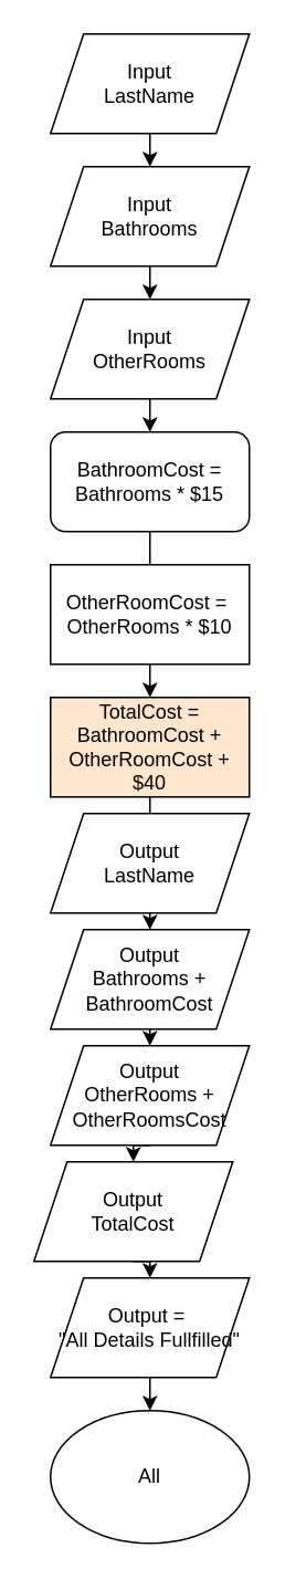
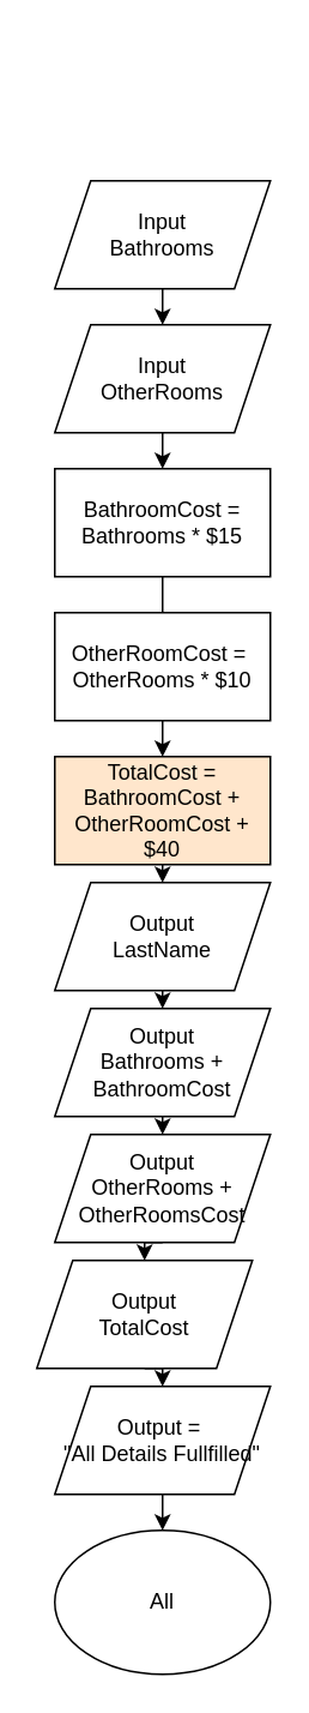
  <mxCell id="0" />
  <mxCell id="1" parent="0" />
- <mxCell id="2" style="edgeStyle=orthogonalEdgeStyle;rounded=0;orthogonalLoop=1;jettySize=auto;html=1;exitX=0.5;exitY=1;exitDx=0;exitDy=0;entryX=0.5;entryY=0;entryDx=0;entryDy=0;" edge="1" parent="1" source="3" target="5"><mxGeometry relative="1" as="geometry" /></mxCell>
- <mxCell id="3" value="Input&lt;div&gt;LastName&lt;/div&gt;" style="shape=parallelogram;perimeter=parallelogramPerimeter;whiteSpace=wrap;html=1;fixedSize=1;" vertex="1" parent="1"><mxGeometry x="30" y="20" width="120" height="60" as="geometry" /></mxCell>
  <mxCell id="4" style="edgeStyle=orthogonalEdgeStyle;rounded=0;orthogonalLoop=1;jettySize=auto;html=1;exitX=0.5;exitY=1;exitDx=0;exitDy=0;entryX=0.5;entryY=0;entryDx=0;entryDy=0;" edge="1" parent="1" source="5" target="7"><mxGeometry relative="1" as="geometry" /></mxCell>
  <mxCell id="5" value="Input&lt;div&gt;Bathrooms&lt;/div&gt;" style="shape=parallelogram;perimeter=parallelogramPerimeter;whiteSpace=wrap;html=1;fixedSize=1;" vertex="1" parent="1"><mxGeometry x="30" y="100" width="120" height="60" as="geometry" /></mxCell>
  <mxCell id="6" style="edgeStyle=orthogonalEdgeStyle;rounded=0;orthogonalLoop=1;jettySize=auto;html=1;exitX=0.5;exitY=1;exitDx=0;exitDy=0;entryX=0.5;entryY=0;entryDx=0;entryDy=0;" edge="1" parent="1" source="7" target="9"><mxGeometry relative="1" as="geometry" /></mxCell>
  <mxCell id="7" value="Input&lt;div&gt;OtherRooms&lt;/div&gt;" style="shape=parallelogram;perimeter=parallelogramPerimeter;whiteSpace=wrap;html=1;fixedSize=1;" vertex="1" parent="1"><mxGeometry x="30" y="180" width="120" height="60" as="geometry" /></mxCell>
  <mxCell id="8" style="edgeStyle=orthogonalEdgeStyle;rounded=0;orthogonalLoop=1;jettySize=auto;html=1;exitX=0.5;exitY=1;exitDx=0;exitDy=0;entryX=0.5;entryY=0;entryDx=0;entryDy=0;endArrow=none;" edge="1" parent="1" source="9" target="11"><mxGeometry relative="1" as="geometry" /></mxCell>
- <mxCell id="9" value="BathroomCost =&lt;div&gt;Bathrooms * $15&lt;/div&gt;" style="whiteSpace=wrap;html=1;rounded=1;" vertex="1" parent="1"><mxGeometry x="30" y="260" width="120" height="60" as="geometry" /></mxCell>
+ <mxCell id="9" value="BathroomCost =&lt;div&gt;Bathrooms * $15&lt;/div&gt;" style="rounded=0;whiteSpace=wrap;html=1;" vertex="1" parent="1"><mxGeometry x="30" y="260" width="120" height="60" as="geometry" /></mxCell>
  <mxCell id="10" style="edgeStyle=orthogonalEdgeStyle;rounded=0;orthogonalLoop=1;jettySize=auto;html=1;exitX=0.5;exitY=1;exitDx=0;exitDy=0;entryX=0.5;entryY=0;entryDx=0;entryDy=0;" edge="1" parent="1" source="11" target="13"><mxGeometry relative="1" as="geometry" /></mxCell>
  <mxCell id="11" value="OtherRoomCost =&amp;nbsp;&lt;div&gt;OtherRooms * $10&lt;/div&gt;" style="rounded=0;whiteSpace=wrap;html=1;" vertex="1" parent="1"><mxGeometry x="30" y="340" width="120" height="60" as="geometry" /></mxCell>
- <mxCell id="12" style="edgeStyle=orthogonalEdgeStyle;rounded=0;orthogonalLoop=1;jettySize=auto;html=1;exitX=0.5;exitY=1;exitDx=0;exitDy=0;entryX=0.5;entryY=0;entryDx=0;entryDy=0;endArrow=none;" edge="1" parent="1" source="13" target="15"><mxGeometry relative="1" as="geometry" /></mxCell>
+ <mxCell id="12" style="edgeStyle=orthogonalEdgeStyle;rounded=0;orthogonalLoop=1;jettySize=auto;html=1;exitX=0.5;exitY=1;exitDx=0;exitDy=0;entryX=0.5;entryY=0;entryDx=0;entryDy=0;" edge="1" parent="1" source="13" target="15"><mxGeometry relative="1" as="geometry" /></mxCell>
  <mxCell id="13" value="TotalCost =&lt;div&gt;BathroomCost + OtherRoomCost + $40&lt;/div&gt;" style="rounded=0;whiteSpace=wrap;html=1;fillColor=#ffe6cc;" vertex="1" parent="1"><mxGeometry x="30" y="420" width="120" height="60" as="geometry" /></mxCell>
  <mxCell id="14" style="edgeStyle=orthogonalEdgeStyle;rounded=0;orthogonalLoop=1;jettySize=auto;html=1;exitX=0.5;exitY=1;exitDx=0;exitDy=0;entryX=0.5;entryY=0;entryDx=0;entryDy=0;" edge="1" parent="1" source="15" target="17"><mxGeometry relative="1" as="geometry" /></mxCell>
  <mxCell id="15" value="Output&lt;div&gt;LastName&lt;/div&gt;" style="shape=parallelogram;perimeter=parallelogramPerimeter;whiteSpace=wrap;html=1;fixedSize=1;" vertex="1" parent="1"><mxGeometry x="30" y="490" width="120" height="60" as="geometry" /></mxCell>
  <mxCell id="16" style="edgeStyle=orthogonalEdgeStyle;rounded=0;orthogonalLoop=1;jettySize=auto;html=1;exitX=0.5;exitY=1;exitDx=0;exitDy=0;entryX=0.5;entryY=0;entryDx=0;entryDy=0;" edge="1" parent="1" source="17" target="19"><mxGeometry relative="1" as="geometry" /></mxCell>
  <mxCell id="17" value="Output&lt;div&gt;Bathrooms + BathroomCost&lt;/div&gt;" style="shape=parallelogram;perimeter=parallelogramPerimeter;whiteSpace=wrap;html=1;fixedSize=1;" vertex="1" parent="1"><mxGeometry x="30" y="560" width="120" height="60" as="geometry" /></mxCell>
  <mxCell id="18" style="edgeStyle=orthogonalEdgeStyle;rounded=0;orthogonalLoop=1;jettySize=auto;html=1;exitX=0.5;exitY=1;exitDx=0;exitDy=0;entryX=0.5;entryY=0;entryDx=0;entryDy=0;" edge="1" parent="1" source="19" target="21"><mxGeometry relative="1" as="geometry" /></mxCell>
  <mxCell id="19" value="Output&lt;div&gt;OtherRooms + OtherRoomsCost&lt;/div&gt;" style="shape=parallelogram;perimeter=parallelogramPerimeter;whiteSpace=wrap;html=1;fixedSize=1;" vertex="1" parent="1"><mxGeometry x="30" y="630" width="120" height="60" as="geometry" /></mxCell>
  <mxCell id="20" style="edgeStyle=orthogonalEdgeStyle;rounded=0;orthogonalLoop=1;jettySize=auto;html=1;exitX=0.5;exitY=1;exitDx=0;exitDy=0;entryX=0.5;entryY=0;entryDx=0;entryDy=0;" edge="1" parent="1" source="21" target="23"><mxGeometry relative="1" as="geometry" /></mxCell>
  <mxCell id="21" value="Output&lt;div&gt;TotalCost&lt;/div&gt;" style="shape=parallelogram;perimeter=parallelogramPerimeter;whiteSpace=wrap;html=1;fixedSize=1;" vertex="1" parent="1"><mxGeometry x="20" y="700" width="120" height="60" as="geometry" /></mxCell>
  <mxCell id="22" style="edgeStyle=orthogonalEdgeStyle;rounded=0;orthogonalLoop=1;jettySize=auto;html=1;exitX=0.5;exitY=1;exitDx=0;exitDy=0;entryX=0.5;entryY=0;entryDx=0;entryDy=0;" edge="1" parent="1" source="23" target="24"><mxGeometry relative="1" as="geometry" /></mxCell>
  <mxCell id="23" value="Output =&amp;nbsp;&lt;div&gt;&quot;All Details Fullfilled&quot;&lt;/div&gt;" style="shape=parallelogram;perimeter=parallelogramPerimeter;whiteSpace=wrap;html=1;fixedSize=1;" vertex="1" parent="1"><mxGeometry x="30" y="770" width="120" height="60" as="geometry" /></mxCell>
  <mxCell id="24" value="All" style="ellipse;whiteSpace=wrap;html=1;" vertex="1" parent="1"><mxGeometry x="30" y="850" width="120" height="80" as="geometry" /></mxCell>
